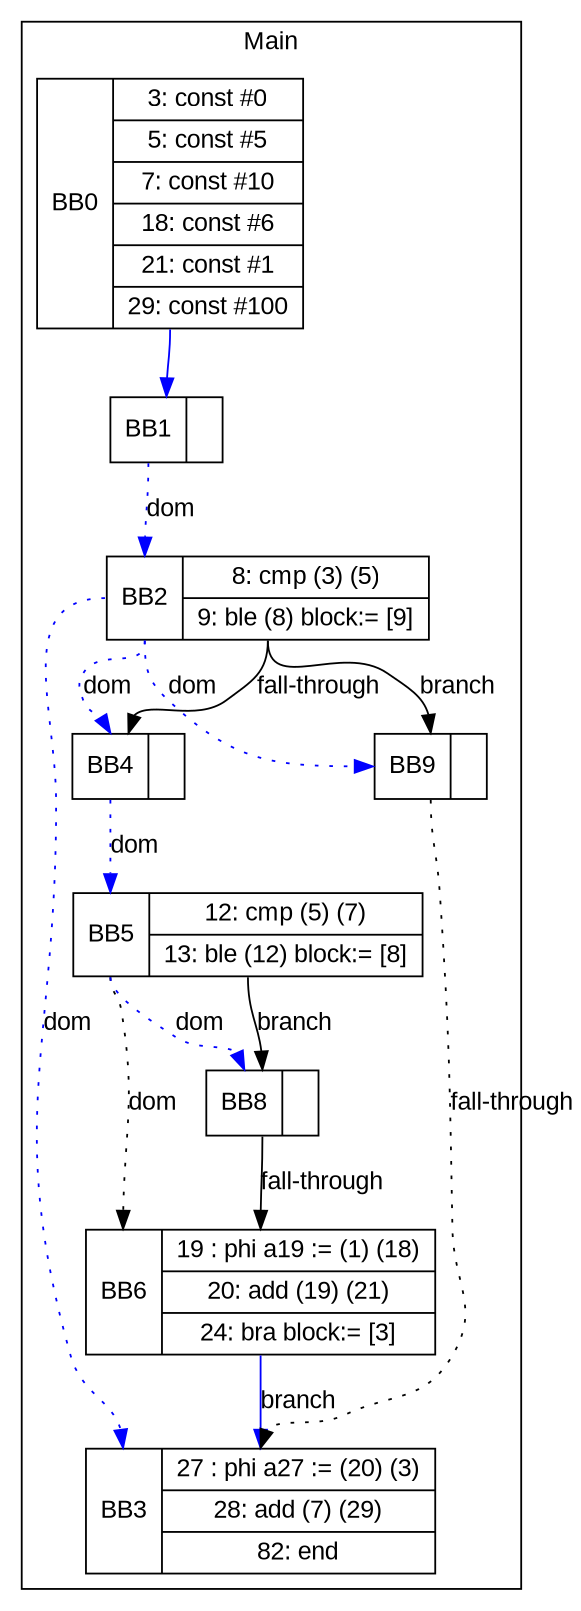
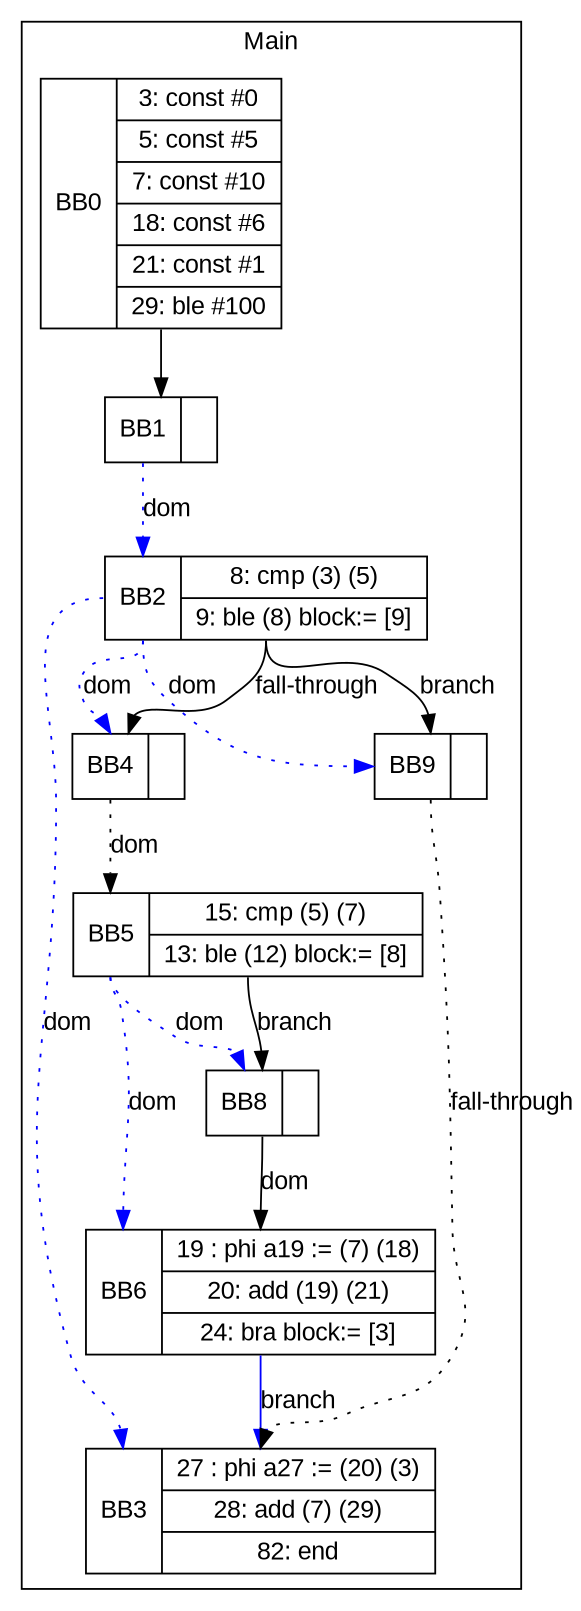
  digraph {
    fontname="Liberation Sans"
    node [fontname="Liberation Sans" shape=record]
    edge [fontname="Liberation Sans" headport=n tailport=s color=blue style=dotted]
-   n1 [label="<b>BB0|{3: const #0|5: const #5|7: const #10|18: const #6|21: const #1|29: const #100}"]
+   n1 [label="<b>BB0|{3: const #0|5: const #5|7: const #10|18: const #6|21: const #1|29: ble #100}"]
    n2 [label="<b>BB1|}"]
    n3 [label="<b>BB2|{8: cmp (3) (5)|9: ble (8) block:= [9]}"]
    n4 [label="<b>BB3|{27 : phi a27 := (20) (3)|28: add (7) (29)|82: end}"]
    n5 [label="<b>BB4|}"]
-   n6 [label="<b>BB5|{12: cmp (5) (7)|13: ble (12) block:= [8]}"]
-   n7 [label="<b>BB6|{19 : phi a19 := (1) (18)|20: add (19) (21)|24: bra block:= [3]}"]
+   n6 [label="<b>BB5|{15: cmp (5) (7)|13: ble (12) block:= [8]}"]
+   n7 [label="<b>BB6|{19 : phi a19 := (7) (18)|20: add (19) (21)|24: bra block:= [3]}"]
    n8 [label="<b>BB8|}"]
    n9 [label="<b>BB9|}"]
    subgraph cluster_1 {
      label=Main
      n1
      n2
      n3
      n4
      n5
      n6
      n7
      n8
      n9
    }
-   n1 -> n2 [style=""]
+   n1 -> n2 [color="" style=""]
    n2 -> n3 [headport=b label=dom tailport=b]
    n3 -> n4 [headport=b label=dom tailport=b]
    n3 -> n5 [headport=b label=dom tailport=b]
    n3 -> n5 [label="fall-through" color="" style=""]
    n3 -> n9 [headport=b label=dom tailport=b]
    n3 -> n9 [label=branch color="" style=""]
-   n5 -> n6 [headport=b label=dom tailport=b]
-   n6 -> n7 [color=black headport=b label=dom tailport=b]
+   n5 -> n6 [color=black headport=b label=dom tailport=b]
+   n6 -> n7 [headport=b label=dom tailport=b]
    n6 -> n8 [headport=b label=dom tailport=b]
    n6 -> n8 [label=branch color="" style=""]
    n7 -> n4 [label=branch style=""]
-   n8 -> n7 [label="fall-through" color="" style=""]
+   n8 -> n7 [label=dom color="" style=""]
    n9 -> n4 [label="fall-through" color=""]
  }
